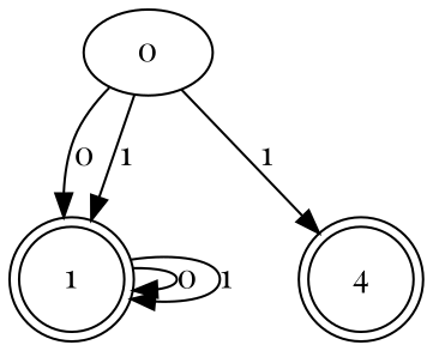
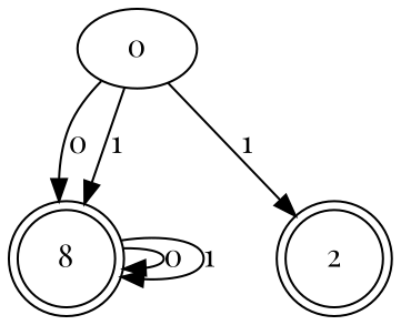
  digraph {
    fontname="Playfair Display"
    node [fontname="Playfair Display" shape=doublecircle]
    edge [fontname="Playfair Display"]
    0 [height=0.5 width=0.75 shape=""]
-   1 [height=0.61111 width=0.61111]
-   2 [height=0.61111 width=0.61111 label=4]
+   1 [height=0.61111 width=0.61111 label=8]
+   2 [height=0.61111 width=0.61111]
    0 -> 1 [label=0]
    0 -> 1 [label=1]
    0 -> 2 [label=1]
    1 -> 1 [label=0]
    1 -> 1 [label=1]
  }
